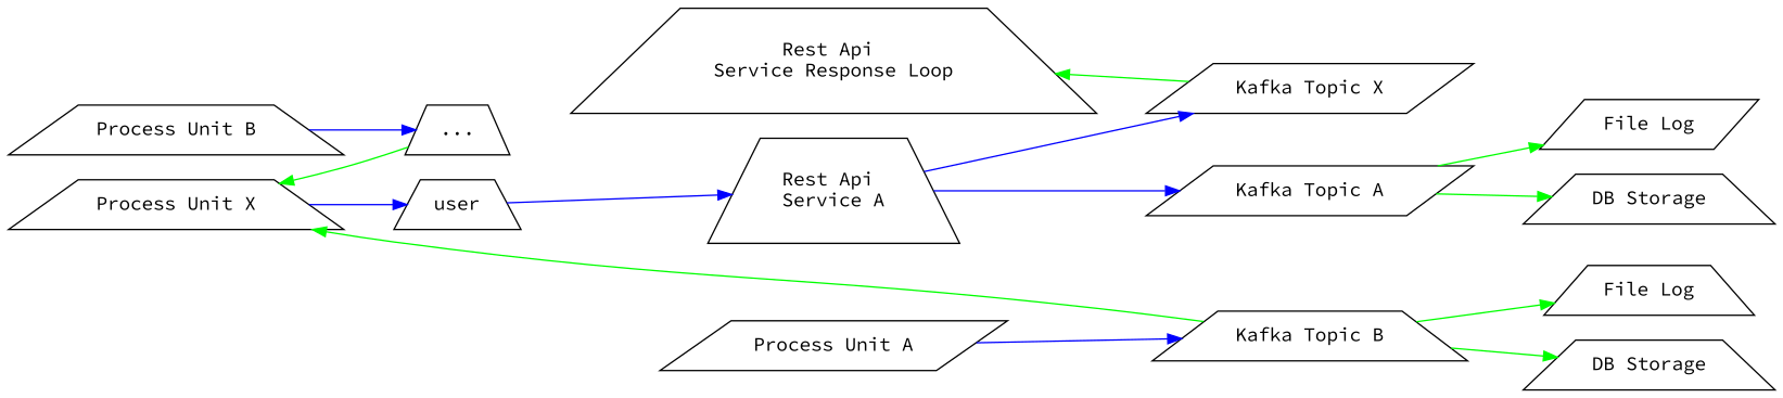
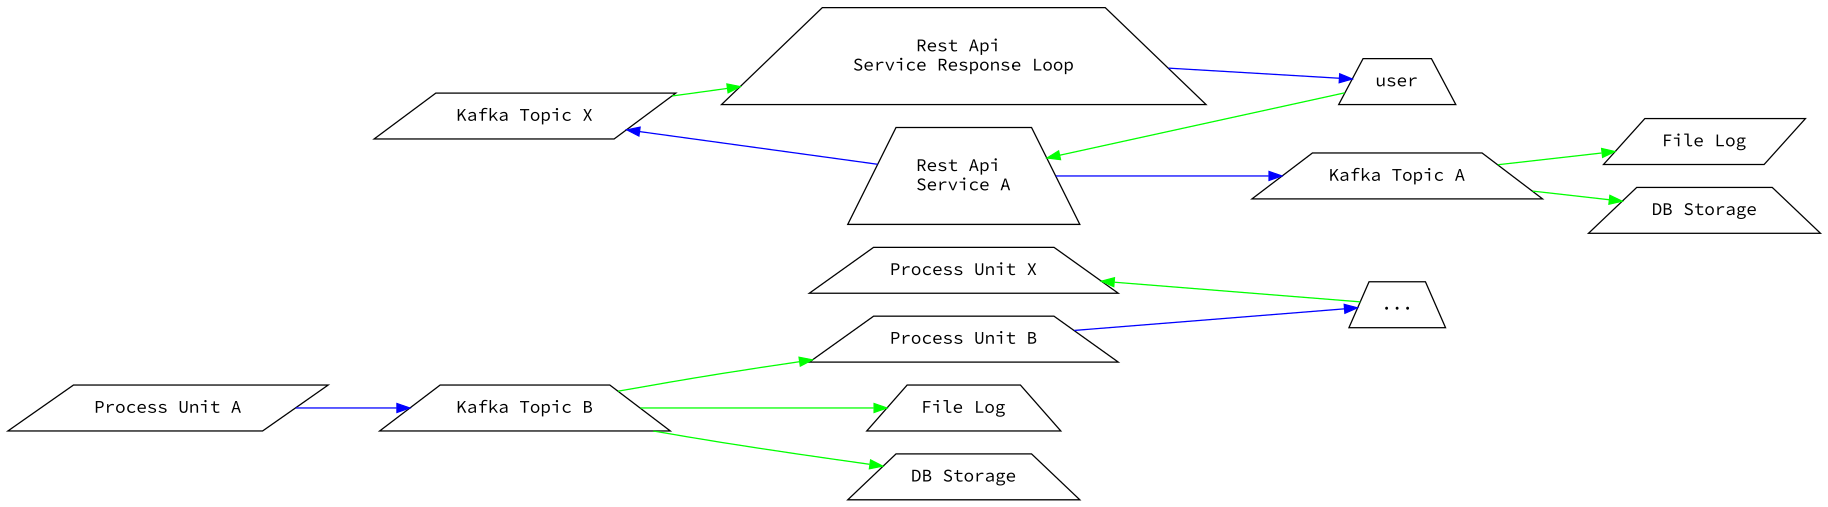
  digraph {
    fontname="Source Code Pro"
    rankdir=LR
    node [fontname="Source Code Pro" shape=trapezium]
    edge [color=green fontname="Source Code Pro"]
    n1 [label="Process Unit B"]
    n2 [label="Process Unit X"]
    n3 [label="Kafka Topic B"]
    n4 [label="Kafka Topic X" shape=parallelogram]
    n5 [label="Rest Api \nService A"]
    n6 [label="Rest Api \nService Response Loop"]
    n7 [label="..."]
    n8 [label="File Log"]
    n9 [label="DB Storage"]
-   n10 [label="Kafka Topic A" shape=parallelogram]
+   n10 [label="Kafka Topic A"]
    n11 [label=user]
    n12 [label="File Log" shape=parallelogram]
    n13 [label="DB Storage"]
    n14 [label="Process Unit A" shape=parallelogram]
    subgraph sub_1 {
      rank=same
      n1
      n2
    }
    subgraph sub_2 {
      rank=same
      n3
      n4
    }
    subgraph sub_3 {
      rank=same
      n5
      n6
    }
    n1 -> n7 [color=blue]
-   n3 -> n2
+   n3 -> n1
    n3 -> n8
    n3 -> n9
    n4 -> n6
    n5 -> n4 [color=blue]
    n5 -> n10 [color=blue]
-   n2 -> n11 [color=blue]
+   n6 -> n11 [color=blue]
    n7 -> n2
    n10 -> n12
    n10 -> n13
-   n11 -> n5 [color=blue]
+   n11 -> n5
    n14 -> n3 [color=blue]
  }
